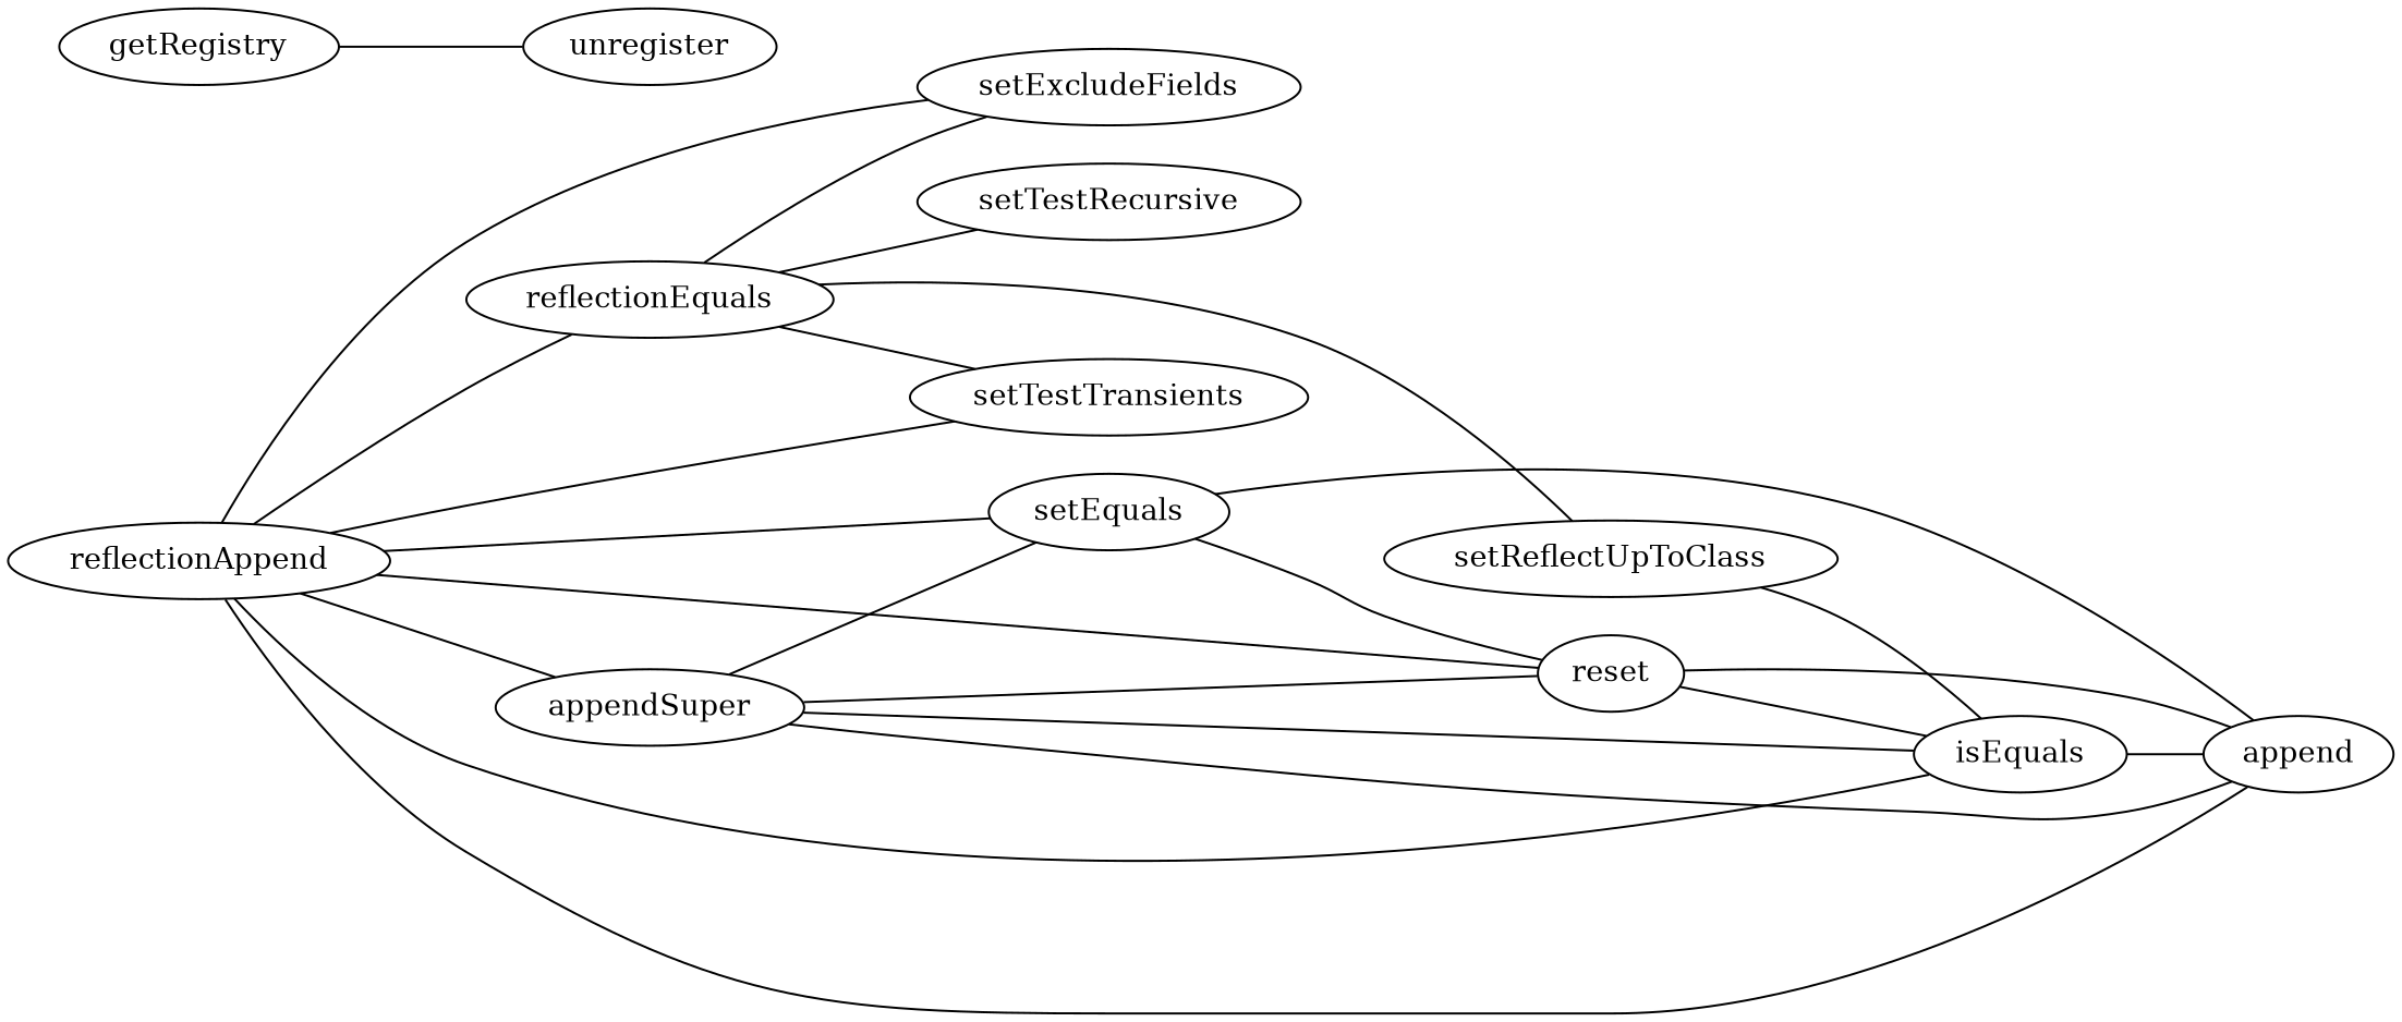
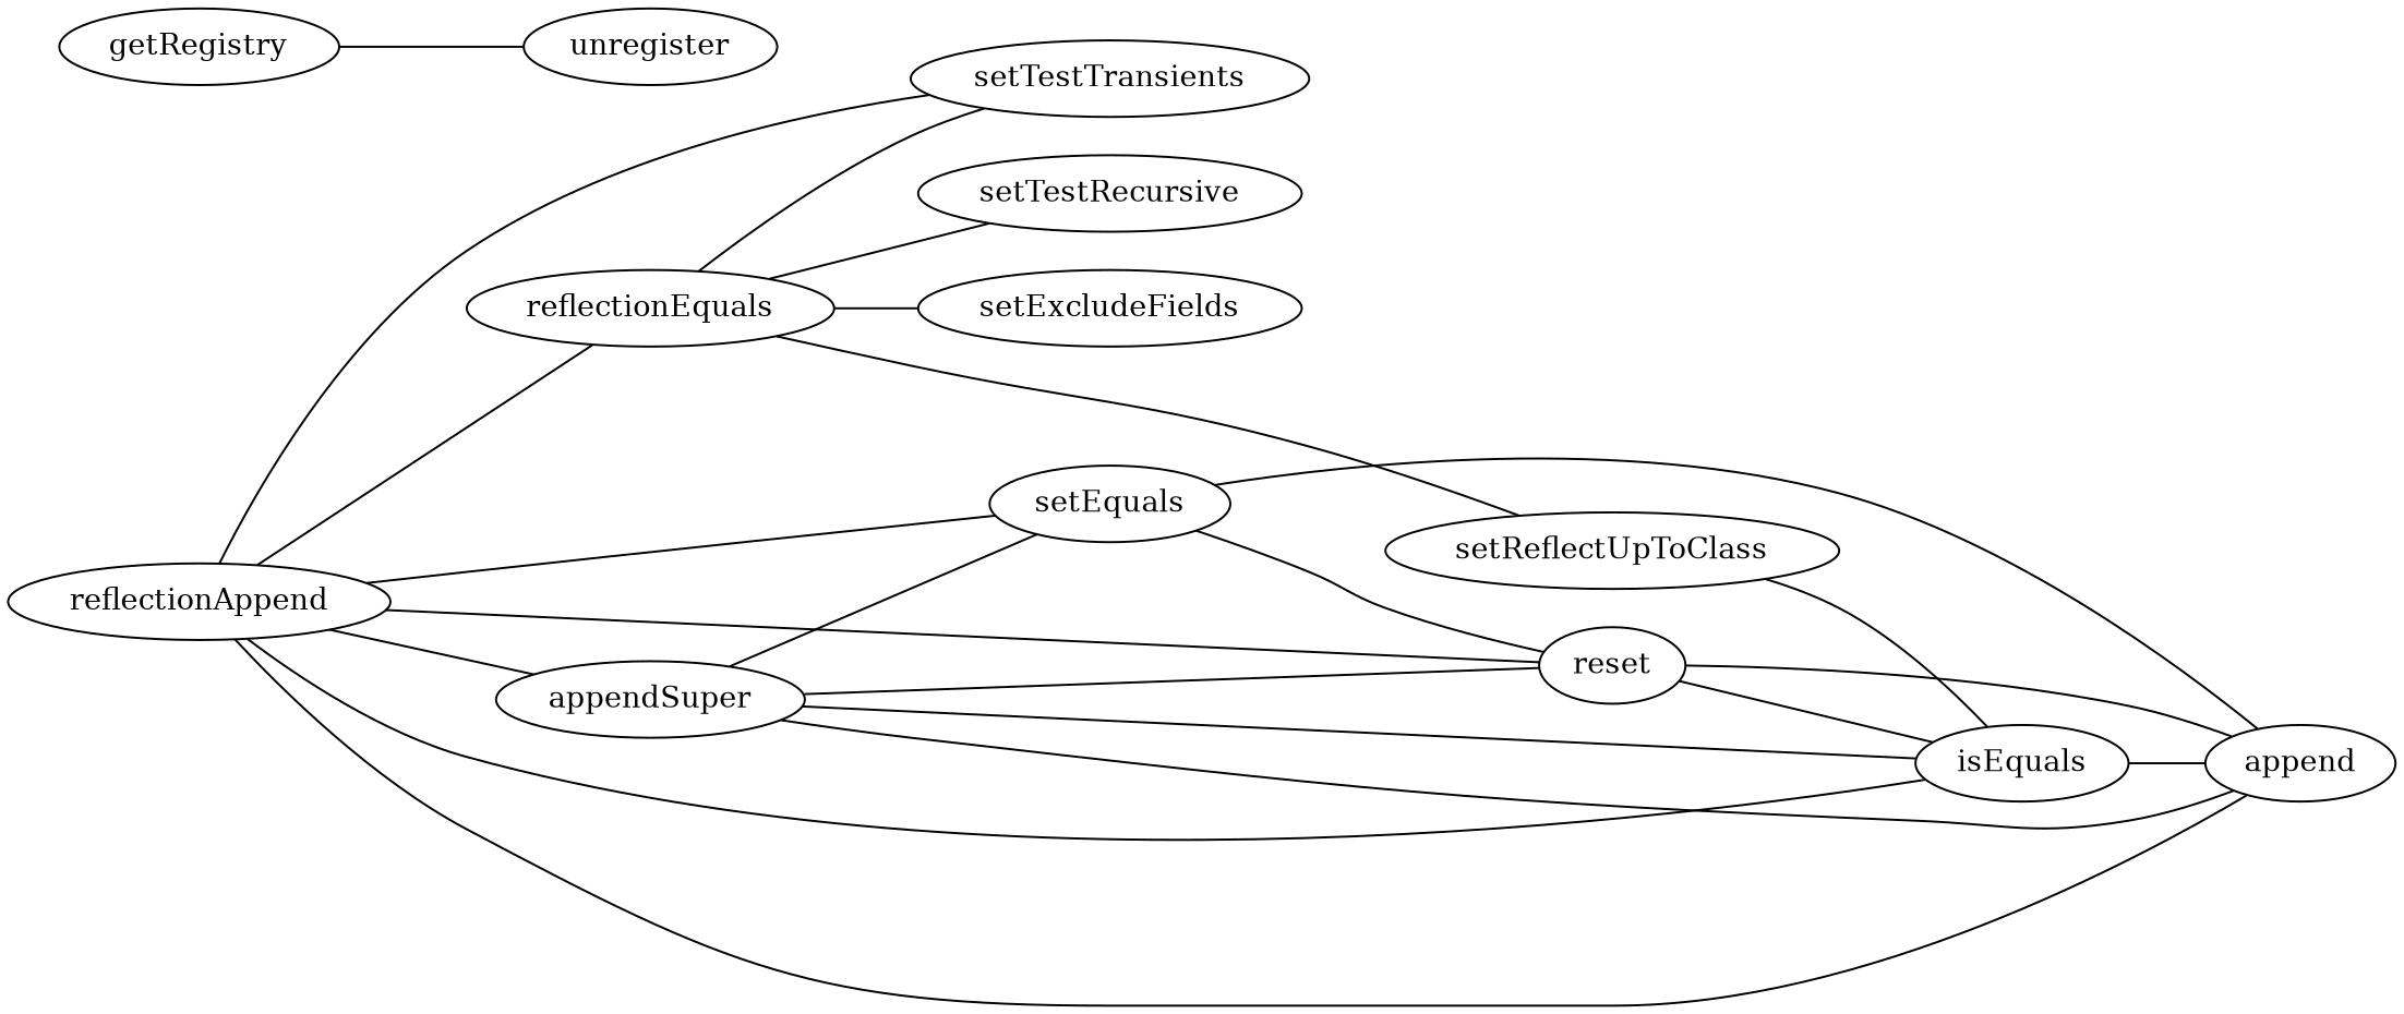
  strict graph {
    rankdir=LR
    reflectionAppend
    reflectionEquals
    setEquals
    setExcludeFields
    reset
    appendSuper
    isEquals
    setTestTransients
    append
    setTestRecursive
    setReflectUpToClass
    getRegistry
    unregister
    reflectionAppend -- reflectionEquals
    reflectionAppend -- setEquals
-   reflectionAppend -- setExcludeFields
    reflectionAppend -- reset
    reflectionAppend -- appendSuper
    reflectionAppend -- isEquals
    reflectionAppend -- setTestTransients
    reflectionAppend -- append
    reflectionEquals -- setExcludeFields
    reflectionEquals -- setTestTransients
    reflectionEquals -- setTestRecursive
    reflectionEquals -- setReflectUpToClass
    setEquals -- reset
    setEquals -- append
    reset -- isEquals
    reset -- append
    appendSuper -- setEquals
    appendSuper -- reset
    appendSuper -- isEquals
    appendSuper -- append
    isEquals -- append
    setReflectUpToClass -- isEquals
    getRegistry -- unregister
  }
